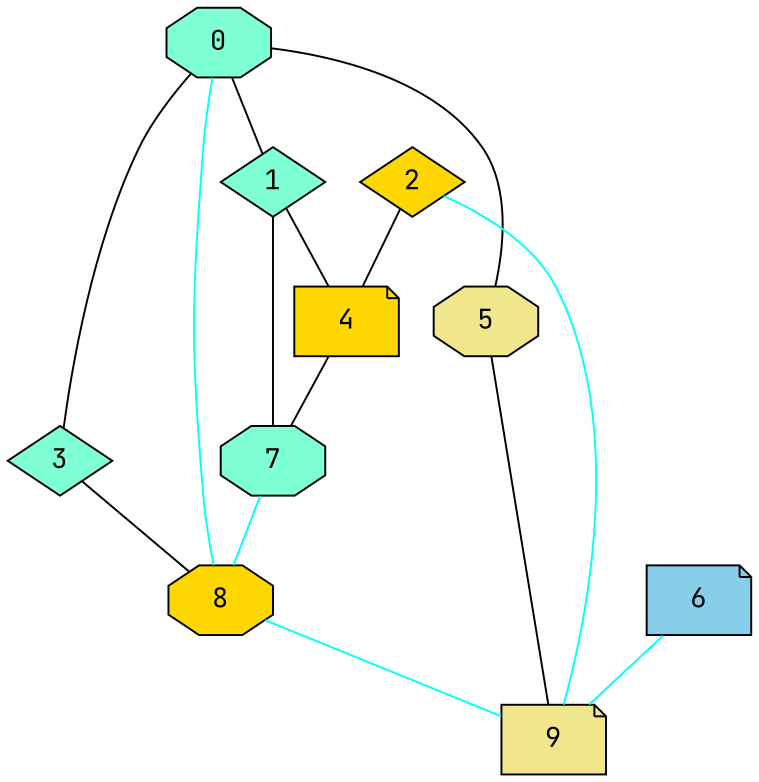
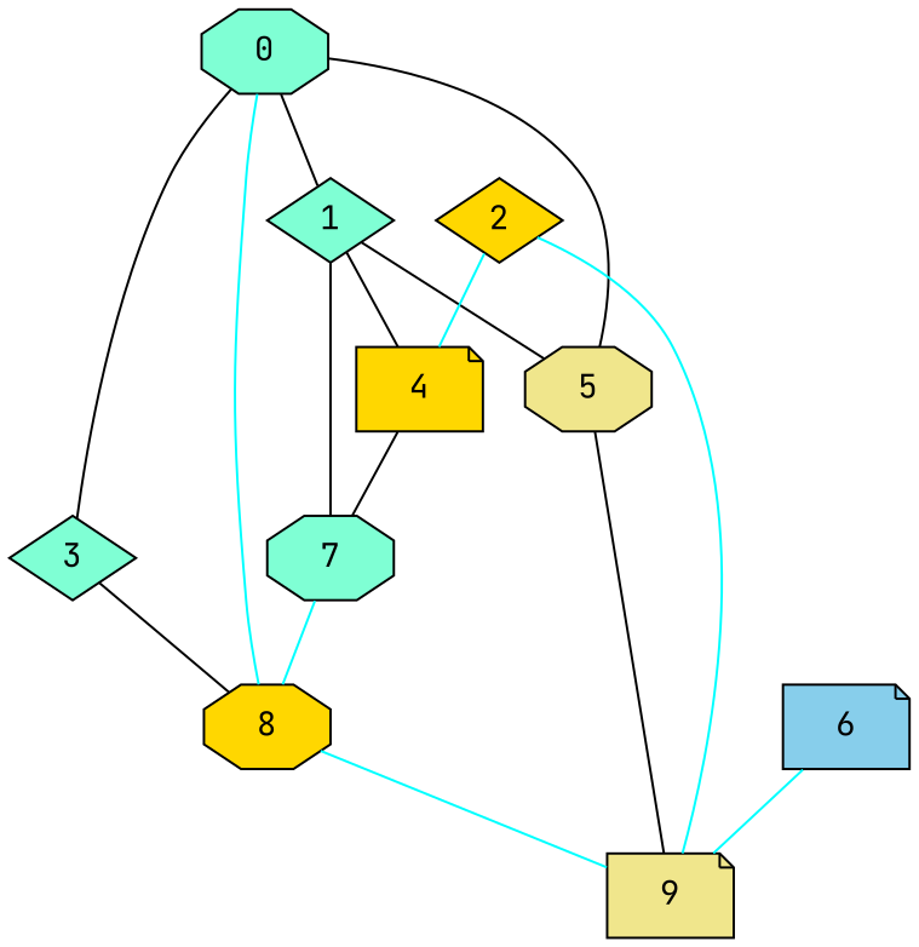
  graph {
    fontname="JetBrains Mono"
    node [fillcolor=aquamarine fontname="JetBrains Mono" shape=octagon style=filled]
    edge [fontname="JetBrains Mono"]
    0
    1 [shape=diamond]
    5 [fillcolor=khaki]
    8 [fillcolor=gold]
    3 [shape=diamond]
    4 [fillcolor=gold shape=note]
    7
    9 [fillcolor=khaki shape=note]
    2 [fillcolor=gold shape=diamond]
    6 [fillcolor=skyblue shape=note]
    0 -- 1
    0 -- 5
    0 -- 8 [color=cyan]
    0 -- 3
+   1 -- 5
    1 -- 4
    1 -- 7
    5 -- 9
    8 -- 9 [color=cyan]
    3 -- 8
    4 -- 7
    7 -- 8 [color=cyan]
-   2 -- 4
+   2 -- 4 [color=cyan]
    2 -- 9 [color=cyan]
    6 -- 9 [color=cyan]
  }
